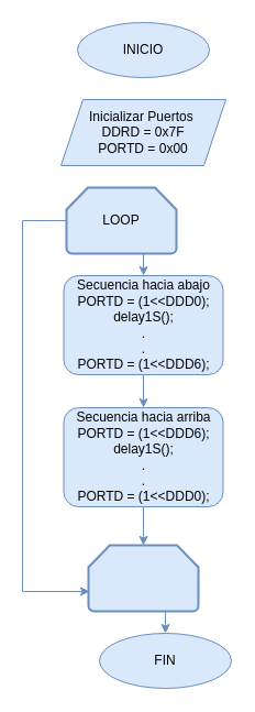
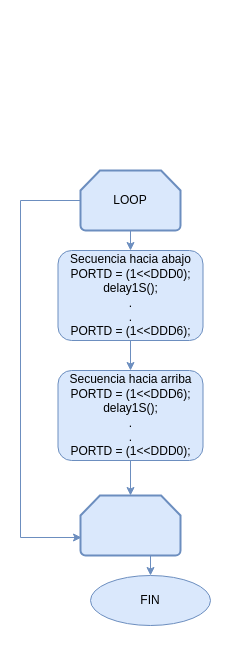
  <mxCell id="0" />
  <mxCell id="1" parent="0" />
- <mxCell id="2" value="INICIO" style="ellipse;whiteSpace=wrap;html=1;fillColor=#dae8fc;strokeColor=#6c8ebf;" vertex="1" parent="1"><mxGeometry x="70" y="20" width="120" height="50" as="geometry" /></mxCell>
- <mxCell id="3" value="Inicializar Puertos&amp;nbsp;&lt;br&gt;DDRD = 0x7F&lt;br&gt;PORTD = 0x00" style="shape=parallelogram;perimeter=parallelogramPerimeter;whiteSpace=wrap;html=1;fixedSize=1;fillColor=#dae8fc;strokeColor=#6c8ebf;" vertex="1" parent="1"><mxGeometry x="55" y="90" width="150" height="60" as="geometry" /></mxCell>
  <mxCell id="4" style="edgeStyle=orthogonalEdgeStyle;rounded=0;orthogonalLoop=1;jettySize=auto;html=1;exitX=0;exitY=0.5;exitDx=0;exitDy=0;exitPerimeter=0;entryX=0.01;entryY=0.7;entryDx=0;entryDy=0;entryPerimeter=0;fillColor=#dae8fc;strokeColor=#6c8ebf;" edge="1" parent="1" source="6" target="8"><mxGeometry relative="1" as="geometry"><Array as="points"><mxPoint x="20" y="200" /><mxPoint x="20" y="537" /></Array></mxGeometry></mxCell>
  <mxCell id="5" style="edgeStyle=orthogonalEdgeStyle;rounded=0;orthogonalLoop=1;jettySize=auto;html=1;exitX=0.5;exitY=1;exitDx=0;exitDy=0;exitPerimeter=0;entryX=0.5;entryY=0;entryDx=0;entryDy=0;fillColor=#dae8fc;strokeColor=#6c8ebf;" edge="1" parent="1" source="6" target="11"><mxGeometry relative="1" as="geometry" /></mxCell>
- <mxCell id="6" value="LOOP" style="strokeWidth=2;html=1;shape=mxgraph.flowchart.loop_limit;whiteSpace=wrap;fillColor=#dae8fc;strokeColor=#6c8ebf;" vertex="1" parent="1"><mxGeometry x="60" y="170" width="100" height="60" as="geometry" /></mxCell>
+ <mxCell id="6" value="LOOP" style="strokeWidth=2;html=1;shape=mxgraph.flowchart.loop_limit;whiteSpace=wrap;fillColor=#dae8fc;strokeColor=#6c8ebf;" vertex="1" parent="1"><mxGeometry x="80" y="170" width="100" height="60" as="geometry" /></mxCell>
  <mxCell id="7" style="edgeStyle=orthogonalEdgeStyle;rounded=0;orthogonalLoop=1;jettySize=auto;html=1;exitX=0.5;exitY=1;exitDx=0;exitDy=0;exitPerimeter=0;entryX=0.5;entryY=0;entryDx=0;entryDy=0;fillColor=#dae8fc;strokeColor=#6c8ebf;" edge="1" parent="1" source="8" target="9"><mxGeometry relative="1" as="geometry" /></mxCell>
  <mxCell id="8" value="" style="strokeWidth=2;html=1;shape=mxgraph.flowchart.loop_limit;whiteSpace=wrap;fillColor=#dae8fc;strokeColor=#6c8ebf;" vertex="1" parent="1"><mxGeometry x="80" y="495" width="100" height="60" as="geometry" /></mxCell>
  <mxCell id="9" value="FIN" style="ellipse;whiteSpace=wrap;html=1;fillColor=#dae8fc;strokeColor=#6c8ebf;" vertex="1" parent="1"><mxGeometry x="90" y="575" width="120" height="50" as="geometry" /></mxCell>
  <mxCell id="10" style="edgeStyle=orthogonalEdgeStyle;rounded=0;orthogonalLoop=1;jettySize=auto;html=1;exitX=0.5;exitY=1;exitDx=0;exitDy=0;entryX=0.5;entryY=0;entryDx=0;entryDy=0;fillColor=#dae8fc;strokeColor=#6c8ebf;" edge="1" parent="1" source="11" target="13"><mxGeometry relative="1" as="geometry" /></mxCell>
  <mxCell id="11" value="&lt;div&gt;Secuencia hacia abajo&lt;/div&gt;&lt;div&gt;PORTD = (1&amp;lt;&amp;lt;DDD0);&lt;br&gt;delay1S();&lt;/div&gt;&lt;div&gt;.&lt;/div&gt;&lt;div&gt;.&lt;/div&gt;&lt;div&gt;PORTD = (1&amp;lt;&amp;lt;DDD6);&lt;br&gt;&lt;/div&gt;" style="rounded=1;whiteSpace=wrap;html=1;fillColor=#dae8fc;strokeColor=#6c8ebf;" vertex="1" parent="1"><mxGeometry x="57.5" y="250" width="145" height="90" as="geometry" /></mxCell>
  <mxCell id="12" style="edgeStyle=orthogonalEdgeStyle;rounded=0;orthogonalLoop=1;jettySize=auto;html=1;exitX=0.5;exitY=1;exitDx=0;exitDy=0;entryX=0.5;entryY=0;entryDx=0;entryDy=0;entryPerimeter=0;fillColor=#dae8fc;strokeColor=#6c8ebf;" edge="1" parent="1" source="13" target="8"><mxGeometry relative="1" as="geometry" /></mxCell>
  <mxCell id="13" value="&lt;div&gt;Secuencia hacia arriba&lt;/div&gt;&lt;div&gt;PORTD = (1&amp;lt;&amp;lt;DDD6);&lt;br&gt;delay1S();&lt;/div&gt;&lt;div&gt;.&lt;/div&gt;&lt;div&gt;.&lt;/div&gt;&lt;div&gt;PORTD = (1&amp;lt;&amp;lt;DDD0);&lt;br&gt;&lt;/div&gt;" style="rounded=1;whiteSpace=wrap;html=1;fillColor=#dae8fc;strokeColor=#6c8ebf;" vertex="1" parent="1"><mxGeometry x="57.5" y="370" width="145" height="90" as="geometry" /></mxCell>
